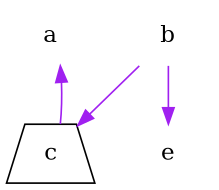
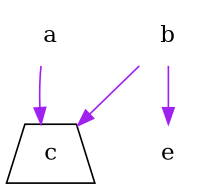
  strict digraph {
    node [shape=none]
    edge [color=purple]
    a
    b
    c [shape=trapezium]
    e
    subgraph sub_1 {
      a
      b
      c
      e
    }
-   c -> a
+   a -> c
    b -> c
    b -> e
  }
